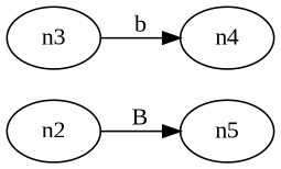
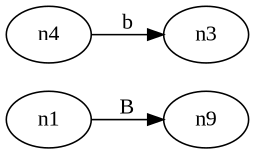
  digraph {
    fontname="Liberation Serif"
    rankdir=LR
    node [fontname="Liberation Serif"]
    edge [fontname="Liberation Serif"]
-   n1 [label=n2]
-   n5
+   n1
+   n5 [label=n9]
    n3
    n4
    n1 -> n5 [label=B]
-   n3 -> n4 [label=b]
+   n4 -> n3 [label=b]
  }
